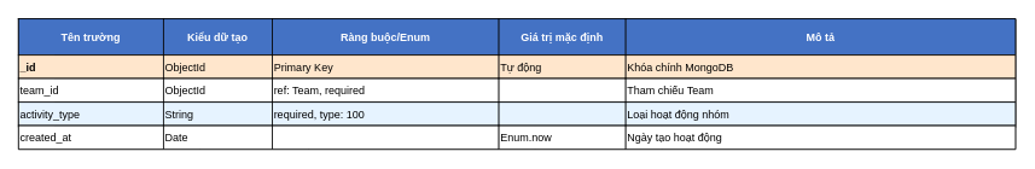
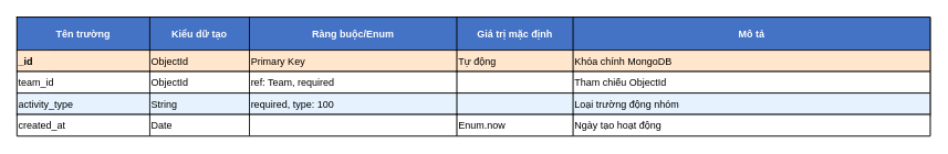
  <mxCell id="0" />
  <mxCell id="1" parent="0" />
  <mxCell id="2" value="" style="shape=table;startSize=0;container=1;collapsible=0;childLayout=tableLayout;fixedRows=1;rowLines=0;fontStyle=1;align=center;resizeLast=1;strokeColor=#000000;fillColor=#ffffff;" parent="1" vertex="1"><mxGeometry x="20" y="20" width="1100" height="120" as="geometry" /></mxCell>
  <mxCell id="3" value="" style="shape=tableRow;horizontal=0;fillColor=#4472C4;strokeColor=#000000;" parent="2" vertex="1"><mxGeometry width="1100" height="40" as="geometry" /></mxCell>
  <mxCell id="4" value="Tên trường" style="shape=partialRectangle;connectable=0;fillColor=#4472C4;align=center;fontStyle=1;fontSize=12;fontColor=#ffffff;" parent="3" vertex="1"><mxGeometry width="160" height="40" as="geometry" /></mxCell>
  <mxCell id="5" value="Kiểu dữ tạo" style="shape=partialRectangle;connectable=0;fillColor=#4472C4;align=center;fontStyle=1;fontSize=12;fontColor=#ffffff;" parent="3" vertex="1"><mxGeometry x="160" width="120" height="40" as="geometry" /></mxCell>
  <mxCell id="6" value="Ràng buộc/Enum" style="shape=partialRectangle;connectable=0;fillColor=#4472C4;align=center;fontStyle=1;fontSize=12;fontColor=#ffffff;" parent="3" vertex="1"><mxGeometry x="280" width="250" height="40" as="geometry" /></mxCell>
  <mxCell id="7" value="Giá trị mặc định" style="shape=partialRectangle;connectable=0;fillColor=#4472C4;align=center;fontStyle=1;fontSize=12;fontColor=#ffffff;" parent="3" vertex="1"><mxGeometry x="530" width="140" height="40" as="geometry" /></mxCell>
  <mxCell id="8" value="Mô tả" style="shape=partialRectangle;connectable=0;fillColor=#4472C4;align=center;fontStyle=1;fontSize=12;fontColor=#ffffff;" parent="3" vertex="1"><mxGeometry x="670" width="430" height="40" as="geometry" /></mxCell>
  <mxCell id="9" value="" style="shape=tableRow;horizontal=0;fillColor=#FFE6CC;strokeColor=#000000;" parent="2" vertex="1"><mxGeometry y="40" width="1100" height="26" as="geometry" /></mxCell>
  <mxCell id="10" value="_id" style="shape=partialRectangle;connectable=0;fillColor=#FFE6CC;align=left;fontStyle=1;" parent="9" vertex="1"><mxGeometry width="160" height="26" as="geometry" /></mxCell>
  <mxCell id="11" value="ObjectId" style="shape=partialRectangle;connectable=0;fillColor=#FFE6CC;align=left;" parent="9" vertex="1"><mxGeometry x="160" width="120" height="26" as="geometry" /></mxCell>
  <mxCell id="12" value="Primary Key" style="shape=partialRectangle;connectable=0;fillColor=#FFE6CC;align=left;" parent="9" vertex="1"><mxGeometry x="280" width="250" height="26" as="geometry" /></mxCell>
  <mxCell id="13" value="Tự động" style="shape=partialRectangle;connectable=0;fillColor=#FFE6CC;align=left;" parent="9" vertex="1"><mxGeometry x="530" width="140" height="26" as="geometry" /></mxCell>
  <mxCell id="14" value="Khóa chính MongoDB" style="shape=partialRectangle;connectable=0;fillColor=#FFE6CC;align=left;" parent="9" vertex="1"><mxGeometry x="670" width="430" height="26" as="geometry" /></mxCell>
  <mxCell id="15" value="" style="shape=tableRow;horizontal=0;fillColor=#ffffff;strokeColor=#000000;" parent="2" vertex="1"><mxGeometry y="66" width="1100" height="26" as="geometry" /></mxCell>
  <mxCell id="16" value="team_id" style="shape=partialRectangle;connectable=0;fillColor=#ffffff;align=left;" parent="15" vertex="1"><mxGeometry width="160" height="26" as="geometry" /></mxCell>
  <mxCell id="17" value="ObjectId" style="shape=partialRectangle;connectable=0;fillColor=#ffffff;align=left;" parent="15" vertex="1"><mxGeometry x="160" width="120" height="26" as="geometry" /></mxCell>
  <mxCell id="18" value="ref: Team, required" style="shape=partialRectangle;connectable=0;fillColor=#ffffff;align=left;" parent="15" vertex="1"><mxGeometry x="280" width="250" height="26" as="geometry" /></mxCell>
  <mxCell id="19" value="" style="shape=partialRectangle;connectable=0;fillColor=#ffffff;align=left;" parent="15" vertex="1"><mxGeometry x="530" width="140" height="26" as="geometry" /></mxCell>
- <mxCell id="20" value="Tham chiếu Team" style="shape=partialRectangle;connectable=0;fillColor=#ffffff;align=left;" parent="15" vertex="1"><mxGeometry x="670" width="430" height="26" as="geometry" /></mxCell>
+ <mxCell id="20" value="Tham chiếu ObjectId" style="shape=partialRectangle;connectable=0;fillColor=#ffffff;align=left;" parent="15" vertex="1"><mxGeometry x="670" width="430" height="26" as="geometry" /></mxCell>
  <mxCell id="21" value="" style="shape=tableRow;horizontal=0;fillColor=#E6F3FF;strokeColor=#000000;" parent="2" vertex="1"><mxGeometry y="92" width="1100" height="26" as="geometry" /></mxCell>
  <mxCell id="22" value="activity_type" style="shape=partialRectangle;connectable=0;fillColor=#E6F3FF;align=left;" parent="21" vertex="1"><mxGeometry width="160" height="26" as="geometry" /></mxCell>
  <mxCell id="23" value="String" style="shape=partialRectangle;connectable=0;fillColor=#E6F3FF;align=left;" parent="21" vertex="1"><mxGeometry x="160" width="120" height="26" as="geometry" /></mxCell>
  <mxCell id="24" value="required, type: 100" style="shape=partialRectangle;connectable=0;fillColor=#E6F3FF;align=left;" parent="21" vertex="1"><mxGeometry x="280" width="250" height="26" as="geometry" /></mxCell>
  <mxCell id="25" value="" style="shape=partialRectangle;connectable=0;fillColor=#E6F3FF;align=left;" parent="21" vertex="1"><mxGeometry x="530" width="140" height="26" as="geometry" /></mxCell>
- <mxCell id="26" value="Loại hoạt động nhóm" style="shape=partialRectangle;connectable=0;fillColor=#E6F3FF;align=left;" parent="21" vertex="1"><mxGeometry x="670" width="430" height="26" as="geometry" /></mxCell>
+ <mxCell id="26" value="Loại trường động nhóm" style="shape=partialRectangle;connectable=0;fillColor=#E6F3FF;align=left;" parent="21" vertex="1"><mxGeometry x="670" width="430" height="26" as="geometry" /></mxCell>
  <mxCell id="27" value="" style="shape=tableRow;horizontal=0;fillColor=#ffffff;strokeColor=#000000;" parent="2" vertex="1"><mxGeometry y="118" width="1100" height="26" as="geometry" /></mxCell>
  <mxCell id="28" value="created_at" style="shape=partialRectangle;connectable=0;fillColor=#ffffff;align=left;" parent="27" vertex="1"><mxGeometry width="160" height="26" as="geometry" /></mxCell>
  <mxCell id="29" value="Date" style="shape=partialRectangle;connectable=0;fillColor=#ffffff;align=left;" parent="27" vertex="1"><mxGeometry x="160" width="120" height="26" as="geometry" /></mxCell>
  <mxCell id="30" value="" style="shape=partialRectangle;connectable=0;fillColor=#ffffff;align=left;" parent="27" vertex="1"><mxGeometry x="280" width="250" height="26" as="geometry" /></mxCell>
  <mxCell id="31" value="Enum.now" style="shape=partialRectangle;connectable=0;fillColor=#ffffff;align=left;" parent="27" vertex="1"><mxGeometry x="530" width="140" height="26" as="geometry" /></mxCell>
  <mxCell id="32" value="Ngày tạo hoạt động" style="shape=partialRectangle;connectable=0;fillColor=#ffffff;align=left;" parent="27" vertex="1"><mxGeometry x="670" width="430" height="26" as="geometry" /></mxCell>
